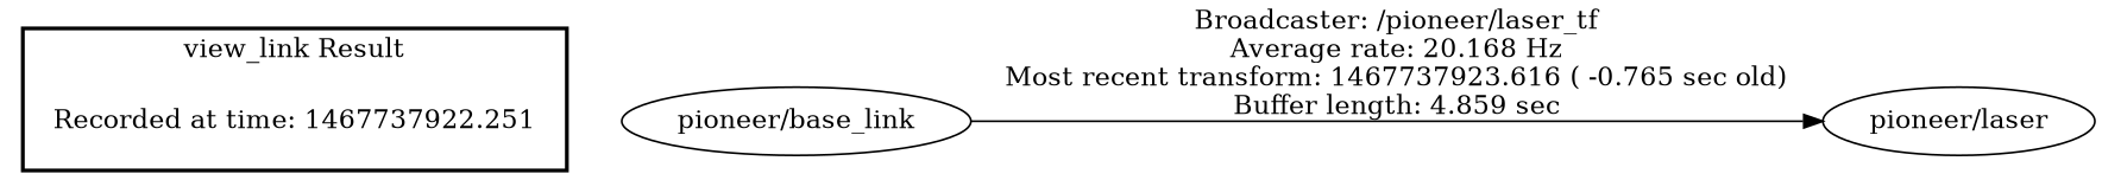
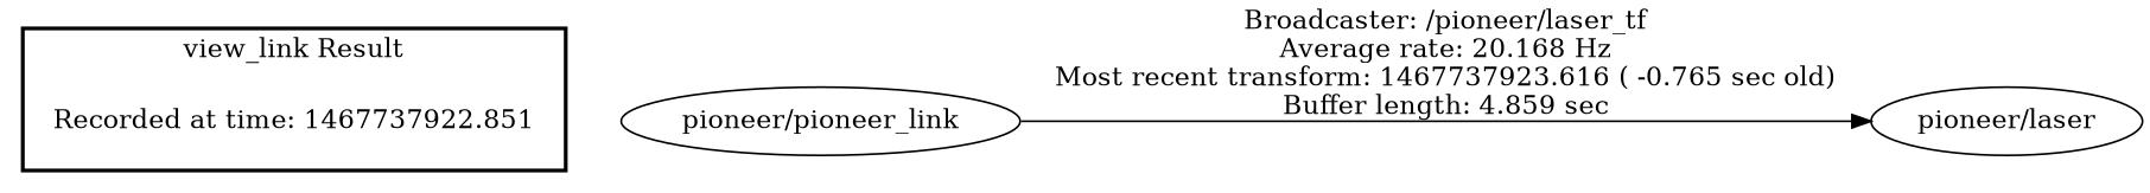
  digraph {
    rankdir=LR
-   "Recorded at time: 1467737922.851" [shape=plaintext label="Recorded at time: 1467737922.251"]
-   "pioneer/base_link"
+   "Recorded at time: 1467737922.851" [shape=plaintext]
+   "pioneer/base_link" [label="pioneer/pioneer_link"]
    "pioneer/laser"
    subgraph cluster_1 {
      color=black
      label="view_link Result"
      style=bold
      "Recorded at time: 1467737922.851"
    }
    "Recorded at time: 1467737922.851" -> "pioneer/base_link" [style=invis]
    "pioneer/base_link" -> "pioneer/laser" [label="Broadcaster: /pioneer/laser_tf\nAverage rate: 20.168 Hz\nMost recent transform: 1467737923.616 ( -0.765 sec old)\nBuffer length: 4.859 sec\n"]
  }
